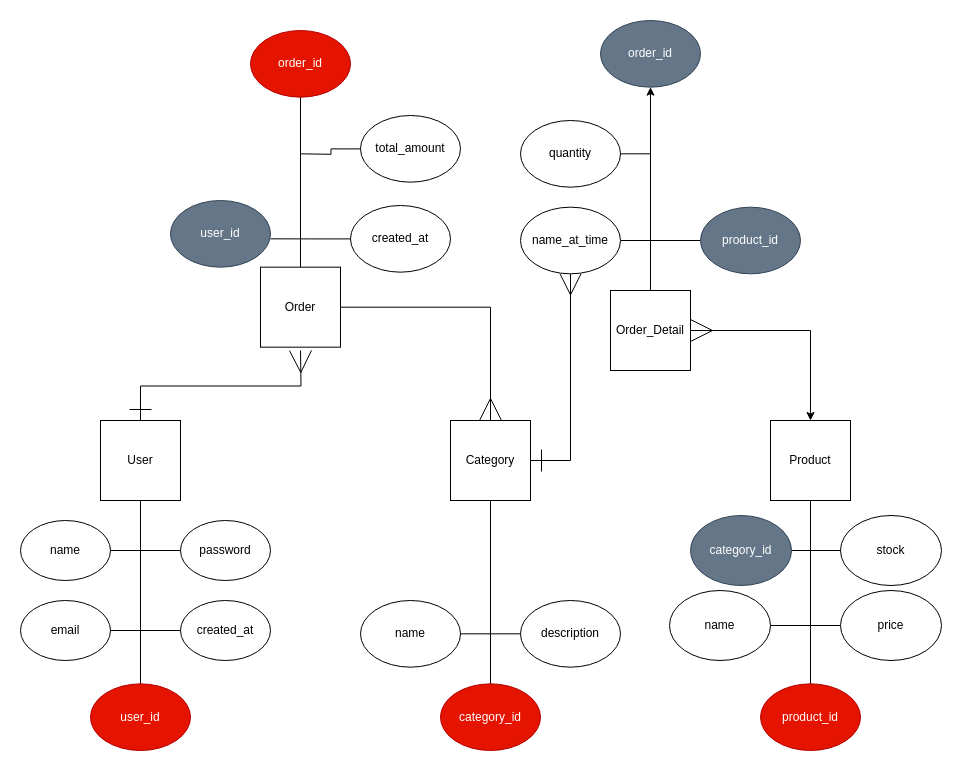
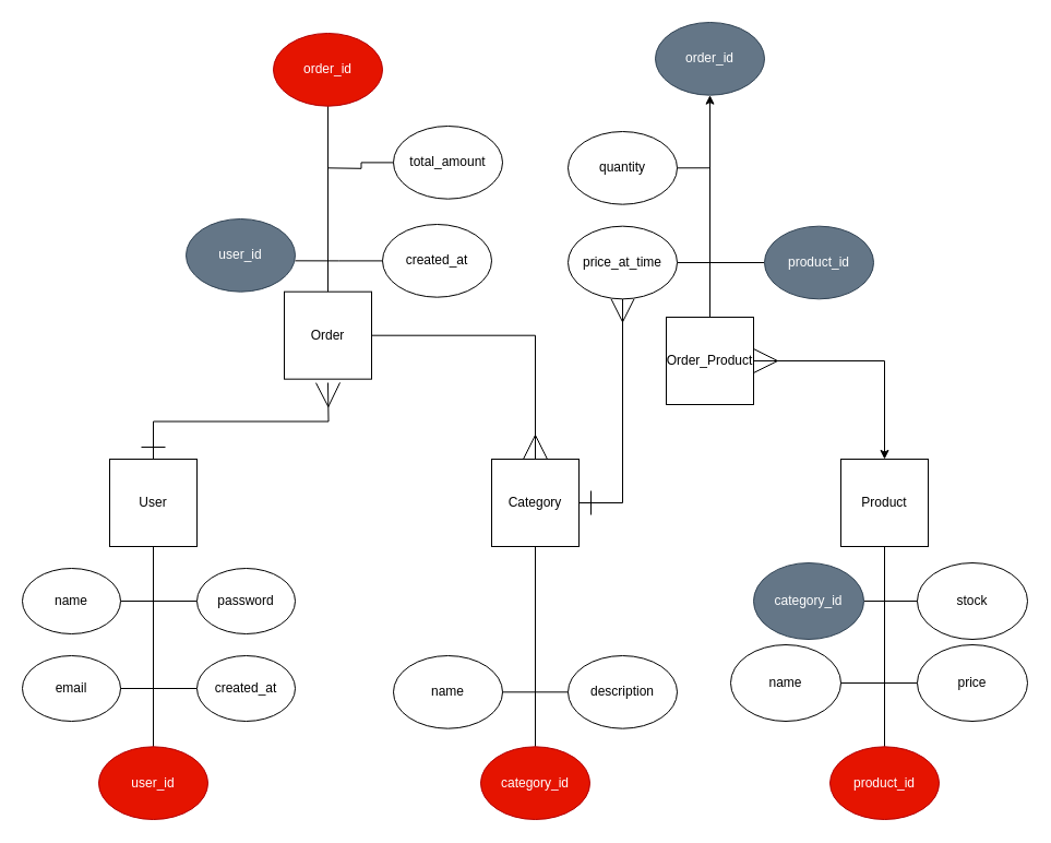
  <mxCell id="0" />
  <mxCell id="1" parent="0" />
  <mxCell id="2" style="edgeStyle=orthogonalEdgeStyle;rounded=0;orthogonalLoop=1;jettySize=auto;html=1;endArrow=none;startFill=0;" edge="1" parent="1" source="4" target="16"><mxGeometry relative="1" as="geometry"><mxPoint x="140" y="680" as="targetPoint" /></mxGeometry></mxCell>
  <mxCell id="3" style="edgeStyle=orthogonalEdgeStyle;rounded=0;orthogonalLoop=1;jettySize=auto;html=1;exitX=0.5;exitY=0;exitDx=0;exitDy=0;endArrow=ERmany;startFill=0;endFill=0;startSize=20;endSize=20;startArrow=ERone;" edge="1" parent="1" source="4"><mxGeometry relative="1" as="geometry"><mxPoint x="300" y="350" as="targetPoint" /></mxGeometry></mxCell>
  <mxCell id="4" value="User" style="whiteSpace=wrap;html=1;aspect=fixed;" vertex="1" parent="1"><mxGeometry x="100" y="420" width="80" height="80" as="geometry" /></mxCell>
  <mxCell id="5" style="edgeStyle=orthogonalEdgeStyle;rounded=0;orthogonalLoop=1;jettySize=auto;html=1;endArrow=none;startFill=0;" edge="1" parent="1" source="7" target="23"><mxGeometry relative="1" as="geometry"><mxPoint x="400" y="690" as="targetPoint" /></mxGeometry></mxCell>
  <mxCell id="6" style="edgeStyle=orthogonalEdgeStyle;rounded=0;orthogonalLoop=1;jettySize=auto;html=1;exitX=1;exitY=0.5;exitDx=0;exitDy=0;endArrow=ERmany;endFill=0;startSize=20;endSize=19;startArrow=ERone;startFill=0;" edge="1" parent="1" source="7" target="44"><mxGeometry relative="1" as="geometry" /></mxCell>
  <mxCell id="7" value="Category" style="whiteSpace=wrap;html=1;aspect=fixed;" vertex="1" parent="1"><mxGeometry x="450" y="420" width="80" height="80" as="geometry" /></mxCell>
  <mxCell id="8" style="edgeStyle=orthogonalEdgeStyle;rounded=0;orthogonalLoop=1;jettySize=auto;html=1;endArrow=none;startFill=0;" edge="1" parent="1" source="9" target="27"><mxGeometry relative="1" as="geometry"><mxPoint x="810" y="690" as="targetPoint" /></mxGeometry></mxCell>
  <mxCell id="9" value="Product" style="whiteSpace=wrap;html=1;aspect=fixed;" vertex="1" parent="1"><mxGeometry x="770" y="420" width="80" height="80" as="geometry" /></mxCell>
  <mxCell id="10" style="edgeStyle=orthogonalEdgeStyle;rounded=0;orthogonalLoop=1;jettySize=auto;html=1;endArrow=none;startFill=0;" edge="1" parent="1" source="12" target="34"><mxGeometry relative="1" as="geometry"><mxPoint x="220" y="300" as="targetPoint" /></mxGeometry></mxCell>
  <mxCell id="11" style="edgeStyle=orthogonalEdgeStyle;rounded=0;orthogonalLoop=1;jettySize=auto;html=1;endArrow=ERmany;endFill=0;endSize=20;" edge="1" parent="1" source="12" target="7"><mxGeometry relative="1" as="geometry"><mxPoint x="600" y="306.67" as="targetPoint" /></mxGeometry></mxCell>
  <mxCell id="12" value="Order" style="whiteSpace=wrap;html=1;aspect=fixed;" vertex="1" parent="1"><mxGeometry x="260" y="266.67" width="80" height="80" as="geometry" /></mxCell>
  <mxCell id="13" style="edgeStyle=orthogonalEdgeStyle;rounded=0;orthogonalLoop=1;jettySize=auto;html=1;" edge="1" parent="1" source="15" target="39"><mxGeometry relative="1" as="geometry"><mxPoint x="650" y="280" as="targetPoint" /></mxGeometry></mxCell>
  <mxCell id="14" style="edgeStyle=orthogonalEdgeStyle;rounded=0;orthogonalLoop=1;jettySize=auto;html=1;entryX=0.5;entryY=0;entryDx=0;entryDy=0;endArrow=classic;startFill=0;startArrow=ERmany;startSize=20;" edge="1" parent="1" source="15" target="9"><mxGeometry relative="1" as="geometry"><mxPoint x="810" y="330" as="targetPoint" /></mxGeometry></mxCell>
- <mxCell id="15" value="Order_Detail" style="whiteSpace=wrap;html=1;aspect=fixed;" vertex="1" parent="1"><mxGeometry x="610" y="290" width="80" height="80" as="geometry" /></mxCell>
+ <mxCell id="15" value="Order_Product" style="whiteSpace=wrap;html=1;aspect=fixed;" vertex="1" parent="1"><mxGeometry x="610" y="290" width="80" height="80" as="geometry" /></mxCell>
  <mxCell id="16" value="user_id" style="ellipse;whiteSpace=wrap;html=1;fillColor=#e51400;fontColor=#ffffff;strokeColor=#B20000;" vertex="1" parent="1"><mxGeometry x="90" y="683.33" width="100" height="66.67" as="geometry" /></mxCell>
  <mxCell id="17" value="email" style="ellipse;whiteSpace=wrap;html=1;" vertex="1" parent="1"><mxGeometry x="20" y="600" width="90" height="60" as="geometry" /></mxCell>
  <mxCell id="18" value="" style="edgeStyle=orthogonalEdgeStyle;rounded=0;orthogonalLoop=1;jettySize=auto;html=1;endArrow=none;startFill=0;" edge="1" parent="1" source="19" target="20"><mxGeometry relative="1" as="geometry" /></mxCell>
  <mxCell id="19" value="name" style="ellipse;whiteSpace=wrap;html=1;" vertex="1" parent="1"><mxGeometry x="20" y="520" width="90" height="60" as="geometry" /></mxCell>
  <mxCell id="20" value="password" style="ellipse;whiteSpace=wrap;html=1;" vertex="1" parent="1"><mxGeometry x="180" y="520" width="90" height="60" as="geometry" /></mxCell>
  <mxCell id="21" value="" style="edgeStyle=orthogonalEdgeStyle;rounded=0;orthogonalLoop=1;jettySize=auto;html=1;endArrow=none;startFill=0;" edge="1" parent="1" source="22" target="17"><mxGeometry relative="1" as="geometry" /></mxCell>
  <mxCell id="22" value="created_at" style="ellipse;whiteSpace=wrap;html=1;" vertex="1" parent="1"><mxGeometry x="180" y="600" width="90" height="60" as="geometry" /></mxCell>
  <mxCell id="23" value="category_id" style="ellipse;whiteSpace=wrap;html=1;fillColor=#e51400;fontColor=#ffffff;strokeColor=#B20000;" vertex="1" parent="1"><mxGeometry x="440" y="683.33" width="100" height="66.67" as="geometry" /></mxCell>
  <mxCell id="24" value="name" style="ellipse;whiteSpace=wrap;html=1;" vertex="1" parent="1"><mxGeometry x="360" y="600" width="100" height="66.67" as="geometry" /></mxCell>
  <mxCell id="25" value="" style="edgeStyle=orthogonalEdgeStyle;rounded=0;orthogonalLoop=1;jettySize=auto;html=1;endArrow=none;startFill=0;" edge="1" parent="1" source="26" target="24"><mxGeometry relative="1" as="geometry" /></mxCell>
  <mxCell id="26" value="description" style="ellipse;whiteSpace=wrap;html=1;" vertex="1" parent="1"><mxGeometry x="520" y="600" width="100" height="66.67" as="geometry" /></mxCell>
  <mxCell id="27" value="product_id" style="ellipse;whiteSpace=wrap;html=1;fillColor=#e51400;fontColor=#ffffff;strokeColor=#B20000;" vertex="1" parent="1"><mxGeometry x="760" y="683.33" width="100" height="66.67" as="geometry" /></mxCell>
  <mxCell id="28" value="name" style="ellipse;whiteSpace=wrap;html=1;" vertex="1" parent="1"><mxGeometry x="669" y="590" width="101" height="70" as="geometry" /></mxCell>
  <mxCell id="29" value="" style="edgeStyle=orthogonalEdgeStyle;rounded=0;orthogonalLoop=1;jettySize=auto;html=1;endArrow=none;startFill=0;" edge="1" parent="1" source="30" target="28"><mxGeometry relative="1" as="geometry" /></mxCell>
  <mxCell id="30" value="price" style="ellipse;whiteSpace=wrap;html=1;" vertex="1" parent="1"><mxGeometry x="840" y="590" width="101" height="70" as="geometry" /></mxCell>
  <mxCell id="31" value="stock" style="ellipse;whiteSpace=wrap;html=1;" vertex="1" parent="1"><mxGeometry x="840" y="515" width="101" height="70" as="geometry" /></mxCell>
  <mxCell id="32" value="" style="edgeStyle=orthogonalEdgeStyle;rounded=0;orthogonalLoop=1;jettySize=auto;html=1;endArrow=none;startFill=0;" edge="1" parent="1" source="33" target="31"><mxGeometry relative="1" as="geometry" /></mxCell>
  <mxCell id="33" value="category_id" style="ellipse;whiteSpace=wrap;html=1;fillColor=#647687;fontColor=#ffffff;strokeColor=#314354;" vertex="1" parent="1"><mxGeometry x="690" y="515" width="101" height="70" as="geometry" /></mxCell>
  <mxCell id="34" value="order_id" style="ellipse;whiteSpace=wrap;html=1;fillColor=#e51400;fontColor=#ffffff;strokeColor=#B20000;" vertex="1" parent="1"><mxGeometry x="250" y="30" width="100" height="66.67" as="geometry" /></mxCell>
  <mxCell id="35" value="user_id" style="ellipse;whiteSpace=wrap;html=1;fillColor=#647687;fontColor=#ffffff;strokeColor=#314354;" vertex="1" parent="1"><mxGeometry x="170" y="200" width="100" height="66.67" as="geometry" /></mxCell>
  <mxCell id="36" value="created_at" style="ellipse;whiteSpace=wrap;html=1;" vertex="1" parent="1"><mxGeometry x="350" y="205" width="100" height="66.67" as="geometry" /></mxCell>
  <mxCell id="37" style="edgeStyle=orthogonalEdgeStyle;rounded=0;orthogonalLoop=1;jettySize=auto;html=1;endArrow=none;startFill=0;" edge="1" parent="1" source="38"><mxGeometry relative="1" as="geometry"><mxPoint x="300" y="153.335" as="targetPoint" /></mxGeometry></mxCell>
  <mxCell id="38" value="total_amount" style="ellipse;whiteSpace=wrap;html=1;" vertex="1" parent="1"><mxGeometry x="360" y="115" width="100" height="66.67" as="geometry" /></mxCell>
  <mxCell id="39" value="order_id" style="ellipse;whiteSpace=wrap;html=1;fillColor=#647687;fontColor=#ffffff;strokeColor=#314354;" vertex="1" parent="1"><mxGeometry x="600" y="20" width="100" height="66.67" as="geometry" /></mxCell>
  <mxCell id="40" value="" style="edgeStyle=orthogonalEdgeStyle;rounded=0;orthogonalLoop=1;jettySize=auto;html=1;endArrow=none;startFill=0;" edge="1" parent="1" source="41" target="44"><mxGeometry relative="1" as="geometry" /></mxCell>
  <mxCell id="41" value="product_id" style="ellipse;whiteSpace=wrap;html=1;fillColor=#647687;fontColor=#ffffff;strokeColor=#314354;" vertex="1" parent="1"><mxGeometry x="700" y="206.67" width="100" height="66.67" as="geometry" /></mxCell>
  <mxCell id="42" style="edgeStyle=orthogonalEdgeStyle;rounded=0;orthogonalLoop=1;jettySize=auto;html=1;exitX=1;exitY=0.5;exitDx=0;exitDy=0;endArrow=none;startFill=0;" edge="1" parent="1" source="43"><mxGeometry relative="1" as="geometry"><mxPoint x="650" y="153" as="targetPoint" /></mxGeometry></mxCell>
  <mxCell id="43" value="quantity" style="ellipse;whiteSpace=wrap;html=1;" vertex="1" parent="1"><mxGeometry x="520" y="120" width="100" height="66.67" as="geometry" /></mxCell>
- <mxCell id="44" value="name_at_time" style="ellipse;whiteSpace=wrap;html=1;" vertex="1" parent="1"><mxGeometry x="520" y="206.66" width="100" height="66.67" as="geometry" /></mxCell>
+ <mxCell id="44" value="price_at_time" style="ellipse;whiteSpace=wrap;html=1;" vertex="1" parent="1"><mxGeometry x="520" y="206.66" width="100" height="66.67" as="geometry" /></mxCell>
  <mxCell id="45" style="edgeStyle=orthogonalEdgeStyle;rounded=0;orthogonalLoop=1;jettySize=auto;html=1;entryX=1;entryY=0.575;entryDx=0;entryDy=0;entryPerimeter=0;endArrow=none;startFill=0;" edge="1" parent="1" source="36" target="35"><mxGeometry relative="1" as="geometry" /></mxCell>
